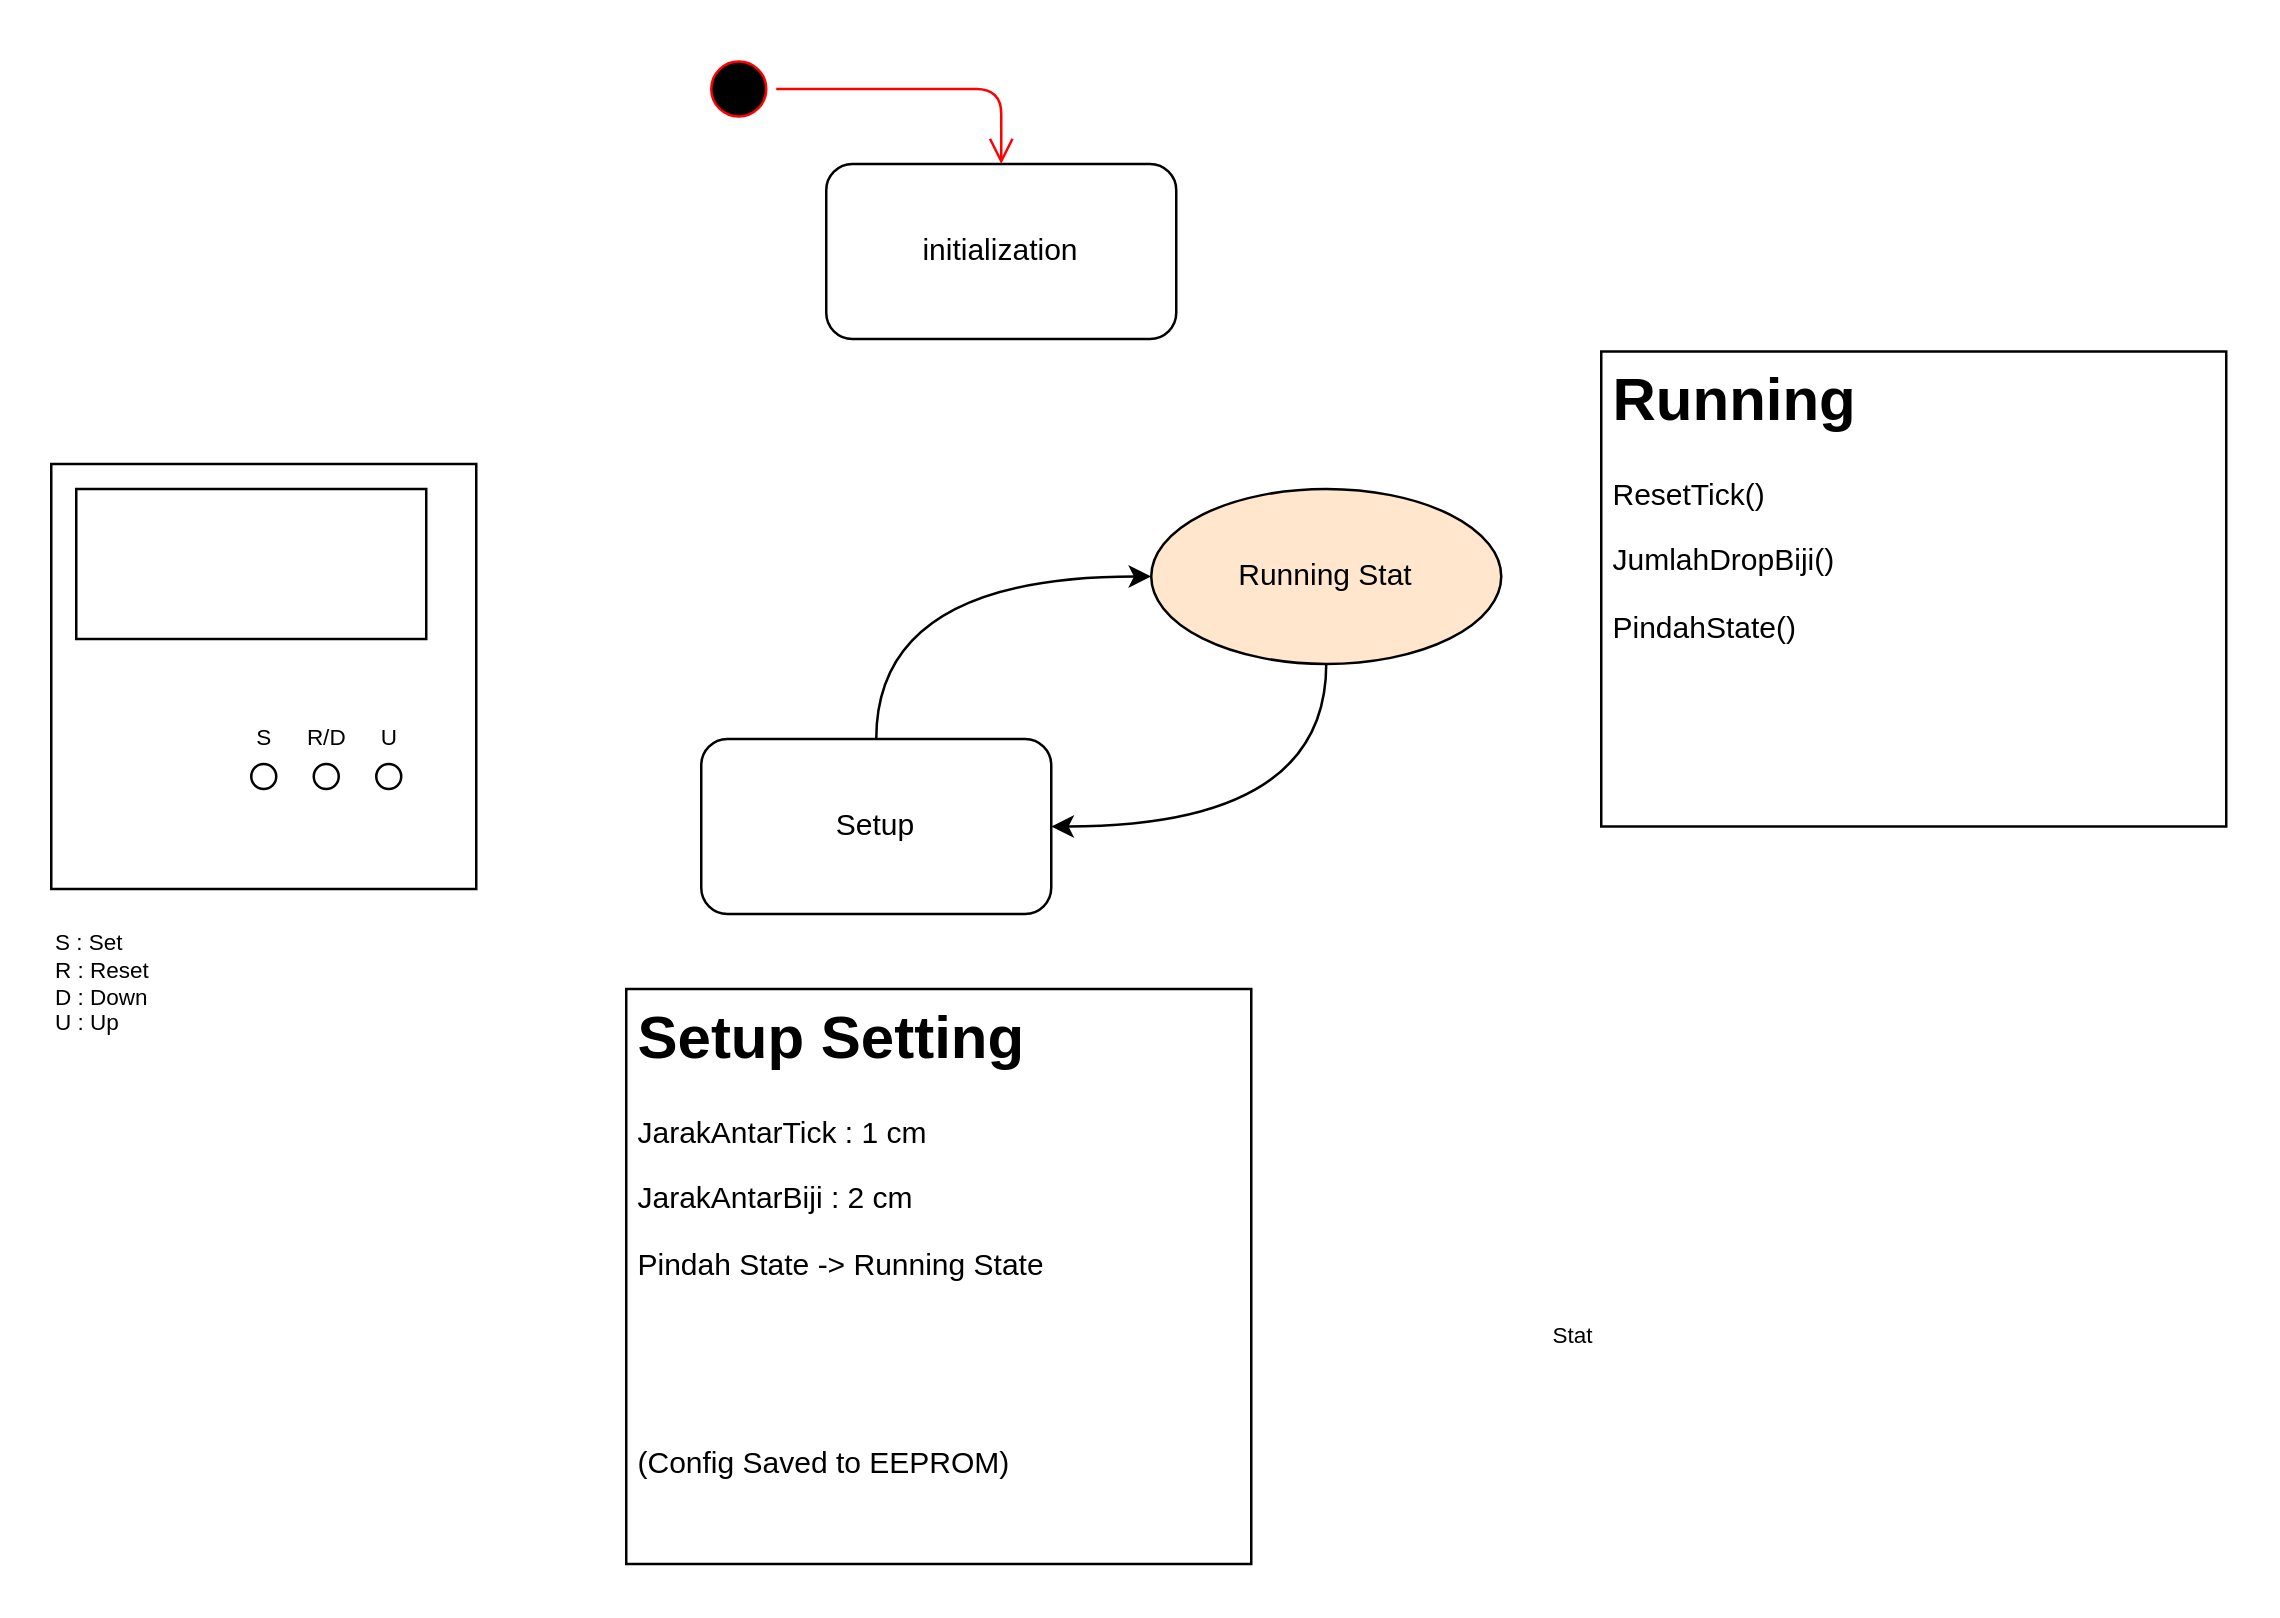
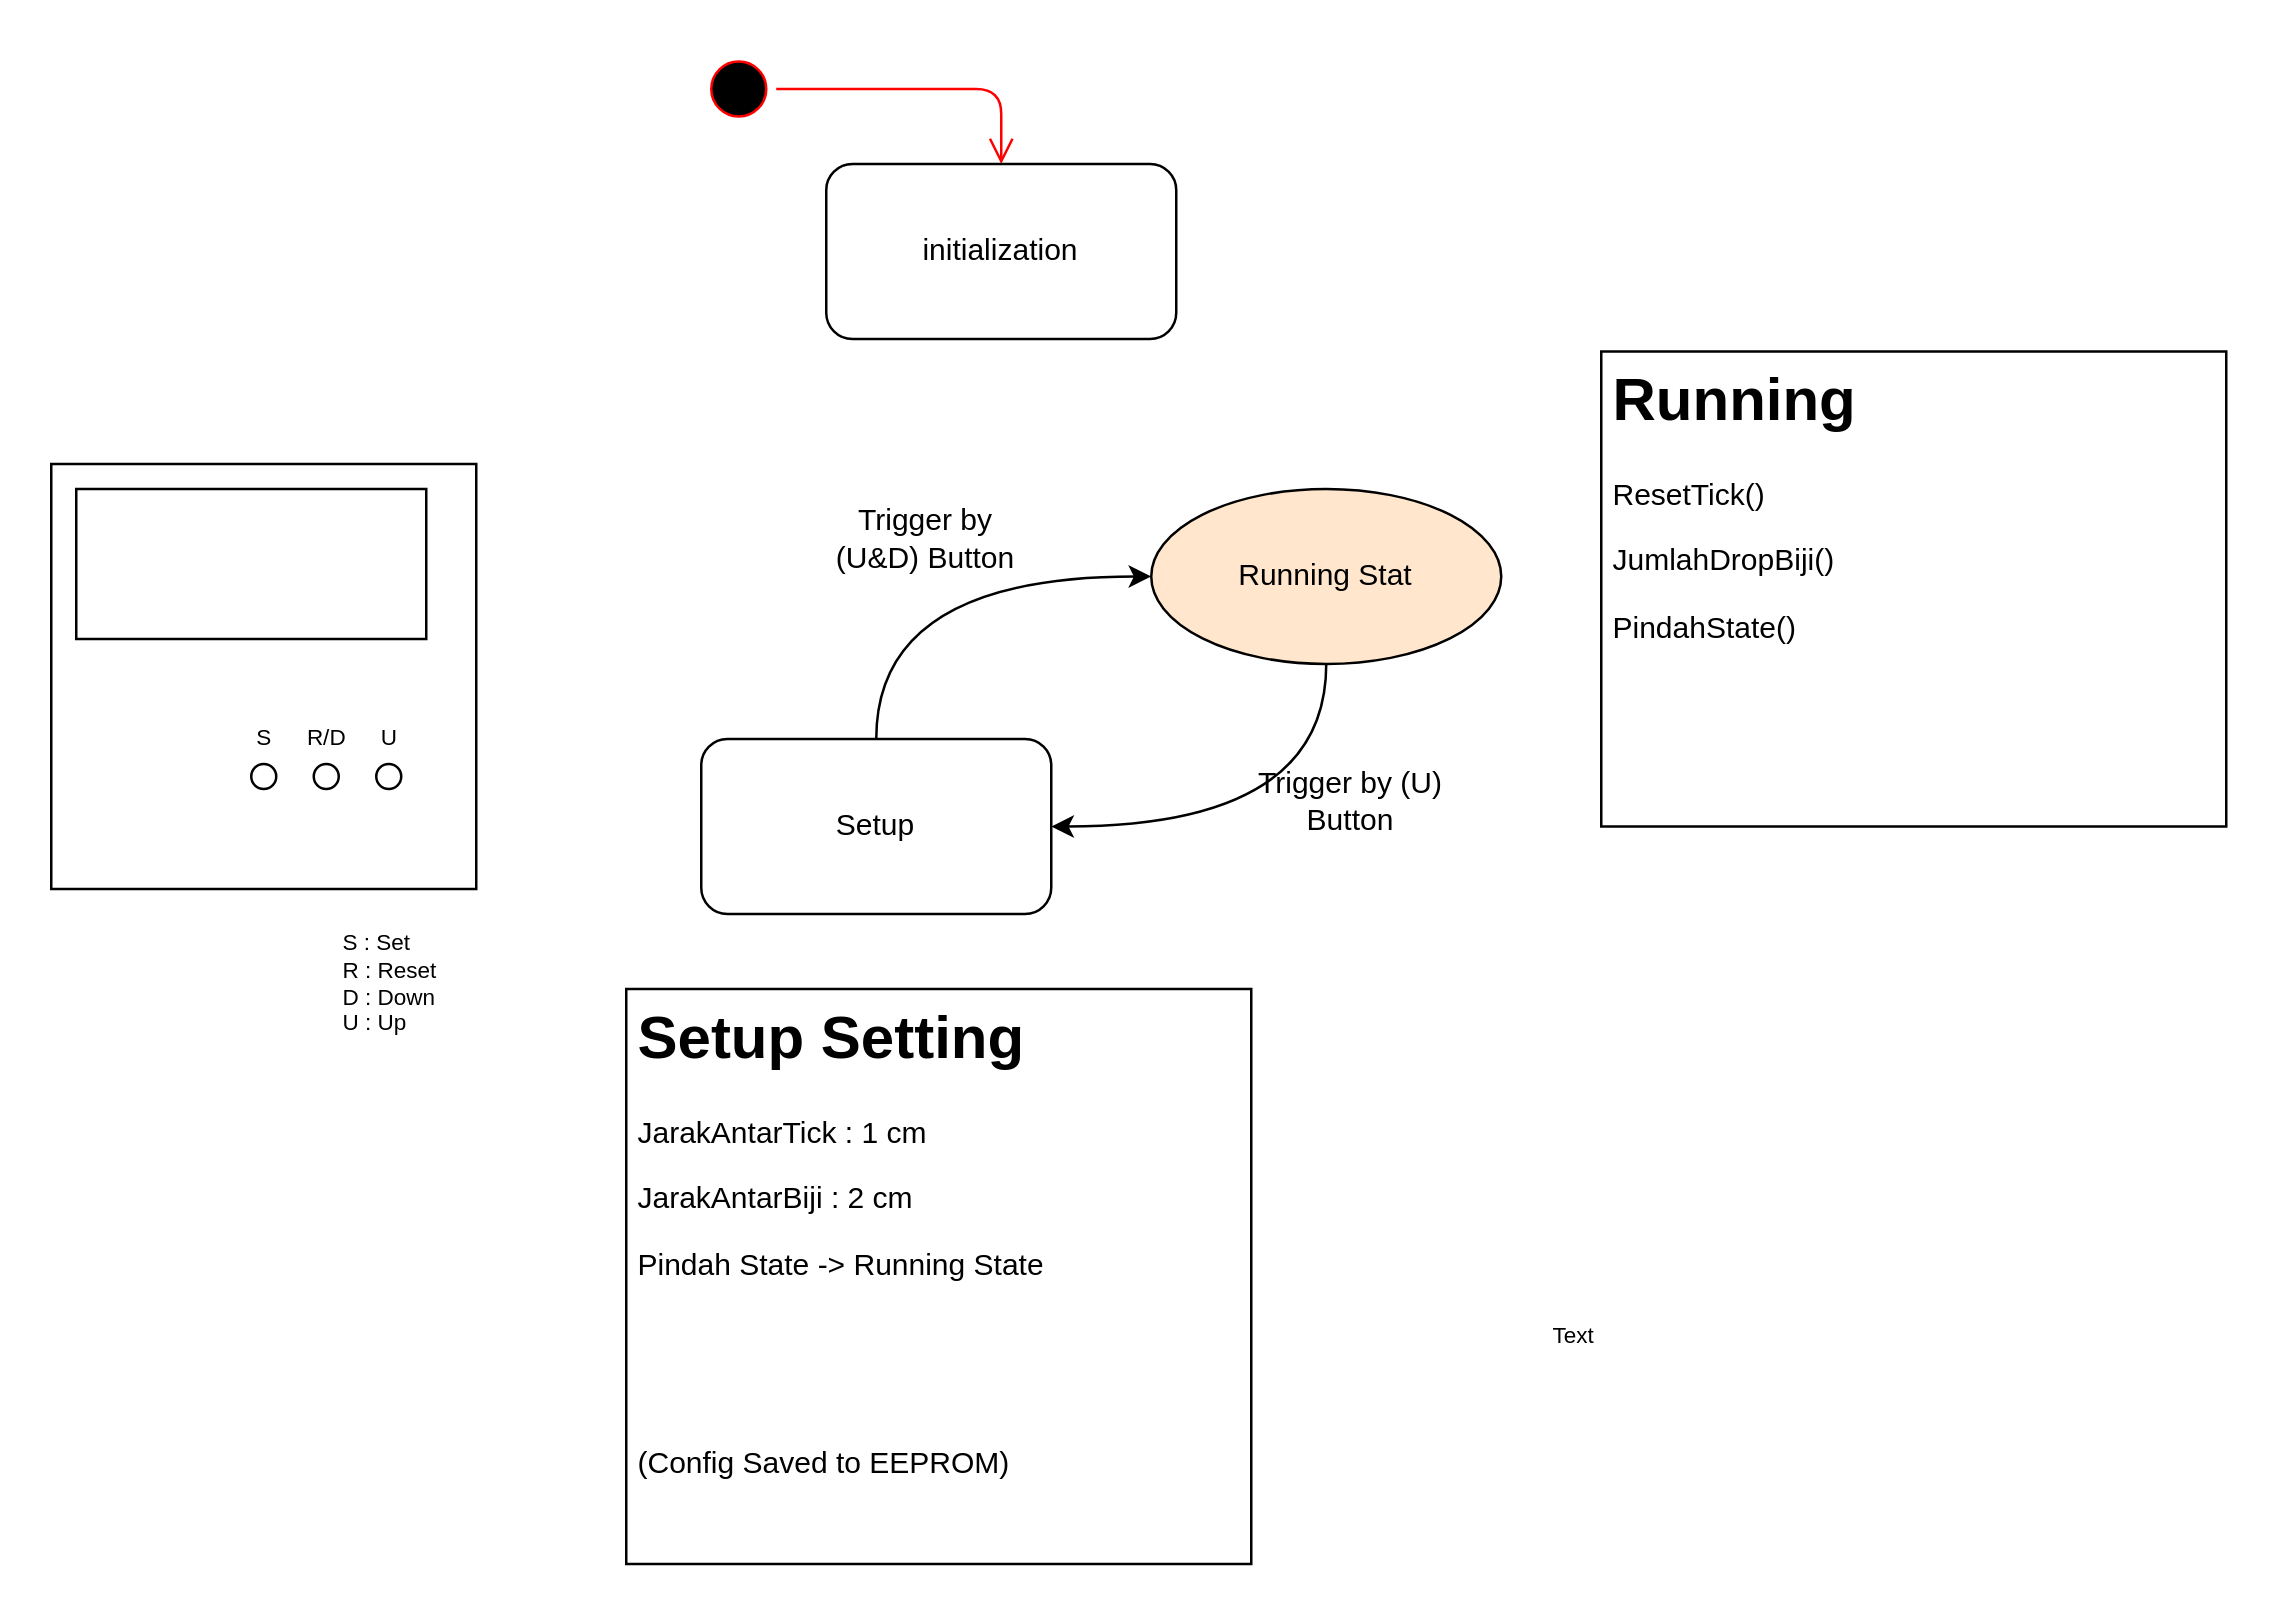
  <mxCell id="0" />
  <mxCell id="1" parent="0" />
  <mxCell id="2" value="" style="ellipse;html=1;shape=startState;fillColor=#000000;strokeColor=#ff0000;" vertex="1" parent="1"><mxGeometry x="280" y="20" width="30" height="30" as="geometry" /></mxCell>
  <mxCell id="3" value="" style="edgeStyle=orthogonalEdgeStyle;html=1;verticalAlign=bottom;endArrow=open;endSize=8;strokeColor=#ff0000;entryX=0.5;entryY=0;entryDx=0;entryDy=0;" edge="1" source="2" parent="1" target="4"><mxGeometry relative="1" as="geometry"><mxPoint x="295" y="110" as="targetPoint" /></mxGeometry></mxCell>
  <mxCell id="4" value="initialization" style="whiteSpace=wrap;html=1;rounded=1;" vertex="1" parent="1"><mxGeometry x="330" y="65" width="140" height="70" as="geometry" /></mxCell>
  <mxCell id="5" style="edgeStyle=orthogonalEdgeStyle;curved=1;rounded=0;orthogonalLoop=1;jettySize=auto;html=1;exitX=0.5;exitY=1;exitDx=0;exitDy=0;entryX=1;entryY=0.5;entryDx=0;entryDy=0;" edge="1" parent="1" source="6" target="8"><mxGeometry relative="1" as="geometry" /></mxCell>
  <mxCell id="6" value="Running Stat" style="ellipse;whiteSpace=wrap;html=1;fillColor=#ffe6cc;" vertex="1" parent="1"><mxGeometry x="460" y="195" width="140" height="70" as="geometry" /></mxCell>
  <mxCell id="7" style="edgeStyle=orthogonalEdgeStyle;curved=1;rounded=0;orthogonalLoop=1;jettySize=auto;html=1;exitX=0.5;exitY=0;exitDx=0;exitDy=0;entryX=0;entryY=0.5;entryDx=0;entryDy=0;" edge="1" parent="1" source="8" target="6"><mxGeometry relative="1" as="geometry" /></mxCell>
  <mxCell id="8" value="Setup" style="whiteSpace=wrap;html=1;rounded=1;" vertex="1" parent="1"><mxGeometry x="280" y="295" width="140" height="70" as="geometry" /></mxCell>
  <mxCell id="9" value="&lt;h1&gt;Setup Setting&lt;/h1&gt;&lt;p&gt;JarakAntarTick : 1 cm&lt;/p&gt;&lt;p&gt;JarakAntarBiji : 2 cm&lt;/p&gt;&lt;p&gt;Pindah State -&amp;gt; Running State&lt;/p&gt;&lt;p&gt;&lt;br&gt;&lt;/p&gt;&lt;p&gt;&lt;br&gt;&lt;/p&gt;&lt;p&gt;(Config Saved to EEPROM)&lt;/p&gt;" style="text;html=1;strokeColor=#000000;fillColor=none;spacing=5;spacingTop=-20;whiteSpace=wrap;overflow=hidden;rounded=0;" vertex="1" parent="1"><mxGeometry x="250" y="395" width="250" height="230" as="geometry" /></mxCell>
  <mxCell id="10" value="&lt;h1&gt;Running&lt;/h1&gt;&lt;p&gt;ResetTick()&lt;/p&gt;&lt;p&gt;JumlahDropBiji()&lt;/p&gt;&lt;p&gt;PindahState()&lt;/p&gt;" style="text;html=1;strokeColor=#000000;fillColor=none;spacing=5;spacingTop=-20;whiteSpace=wrap;overflow=hidden;rounded=0;" vertex="1" parent="1"><mxGeometry x="640" y="140" width="250" height="190" as="geometry" /></mxCell>
+ <mxCell id="11" value="Trigger by (U) Button" style="text;html=1;strokeColor=none;fillColor=none;align=center;verticalAlign=middle;whiteSpace=wrap;rounded=0;" vertex="1" parent="1"><mxGeometry x="500" y="310" width="80" height="20" as="geometry" /></mxCell>
  <mxCell id="12" value="" style="whiteSpace=wrap;html=1;aspect=fixed;strokeColor=#000000;" vertex="1" parent="1"><mxGeometry x="20" y="185" width="170" height="170" as="geometry" /></mxCell>
  <mxCell id="13" value="" style="rounded=0;whiteSpace=wrap;html=1;strokeColor=#000000;" vertex="1" parent="1"><mxGeometry x="30" y="195" width="140" height="60" as="geometry" /></mxCell>
  <mxCell id="14" value="" style="ellipse;whiteSpace=wrap;html=1;aspect=fixed;strokeColor=#000000;" vertex="1" parent="1"><mxGeometry x="125" y="305" width="10" height="10" as="geometry" /></mxCell>
  <mxCell id="15" value="" style="ellipse;whiteSpace=wrap;html=1;aspect=fixed;strokeColor=#000000;" vertex="1" parent="1"><mxGeometry x="100" y="305" width="10" height="10" as="geometry" /></mxCell>
  <mxCell id="16" value="" style="ellipse;whiteSpace=wrap;html=1;aspect=fixed;strokeColor=#000000;" vertex="1" parent="1"><mxGeometry x="150" y="305" width="10" height="10" as="geometry" /></mxCell>
  <mxCell id="17" value="S" style="text;html=1;strokeColor=none;fillColor=none;align=center;verticalAlign=middle;whiteSpace=wrap;rounded=0;fontSize=9;" vertex="1" parent="1"><mxGeometry x="97.5" y="285" width="15" height="20" as="geometry" /></mxCell>
  <mxCell id="18" value="R/D" style="text;html=1;strokeColor=none;fillColor=none;align=center;verticalAlign=middle;whiteSpace=wrap;rounded=0;fontSize=9;" vertex="1" parent="1"><mxGeometry x="122.5" y="285" width="15" height="20" as="geometry" /></mxCell>
  <mxCell id="19" value="U" style="text;html=1;strokeColor=none;fillColor=none;align=center;verticalAlign=middle;whiteSpace=wrap;rounded=0;fontSize=9;" vertex="1" parent="1"><mxGeometry x="147.5" y="285" width="15" height="20" as="geometry" /></mxCell>
- <mxCell id="20" value="S : Set&lt;br&gt;R : Reset&lt;br&gt;D : Down&lt;br&gt;U : Up" style="text;html=1;strokeColor=none;fillColor=none;align=left;verticalAlign=top;whiteSpace=wrap;rounded=0;fontSize=9;" vertex="1" parent="1"><mxGeometry x="20" y="365" width="70" height="50" as="geometry" /></mxCell>
- <mxCell id="22" value="Stat" style="text;html=1;resizable=0;points=[];autosize=1;align=left;verticalAlign=top;spacingTop=-4;fontSize=9;" vertex="1" parent="1"><mxGeometry x="619" y="526" width="30" height="10" as="geometry" /></mxCell>
+ <mxCell id="20" value="S : Set&lt;br&gt;R : Reset&lt;br&gt;D : Down&lt;br&gt;U : Up" style="text;html=1;strokeColor=none;fillColor=none;align=left;verticalAlign=top;whiteSpace=wrap;rounded=0;fontSize=9;" vertex="1" parent="1"><mxGeometry x="135" y="365" width="70" height="50" as="geometry" /></mxCell>
+ <mxCell id="21" value="Trigger by (U&amp;amp;D) Button" style="text;html=1;strokeColor=none;fillColor=none;align=center;verticalAlign=middle;whiteSpace=wrap;rounded=0;" vertex="1" parent="1"><mxGeometry x="330" y="205" width="80" height="20" as="geometry" /></mxCell>
+ <mxCell id="22" value="Text" style="text;html=1;resizable=0;points=[];autosize=1;align=left;verticalAlign=top;spacingTop=-4;fontSize=9;" vertex="1" parent="1"><mxGeometry x="619" y="526" width="30" height="10" as="geometry" /></mxCell>
